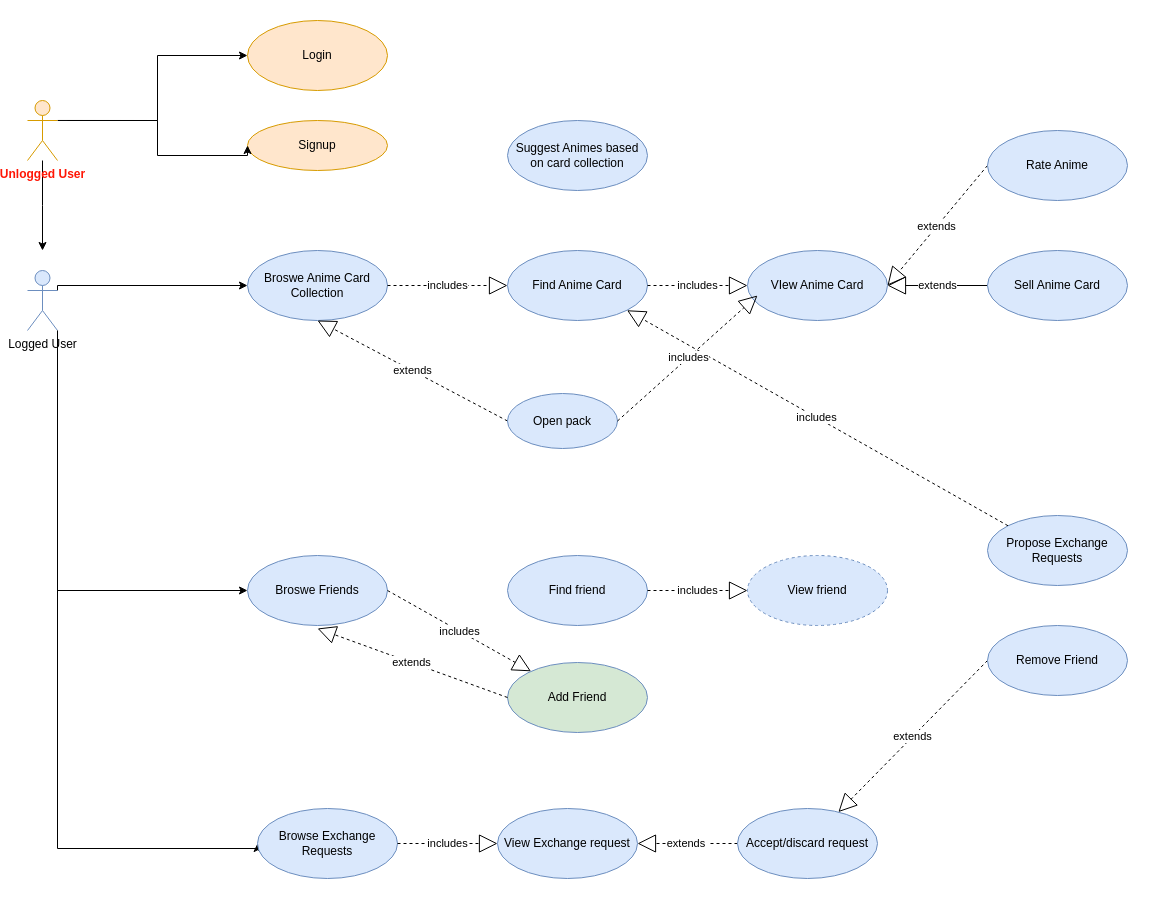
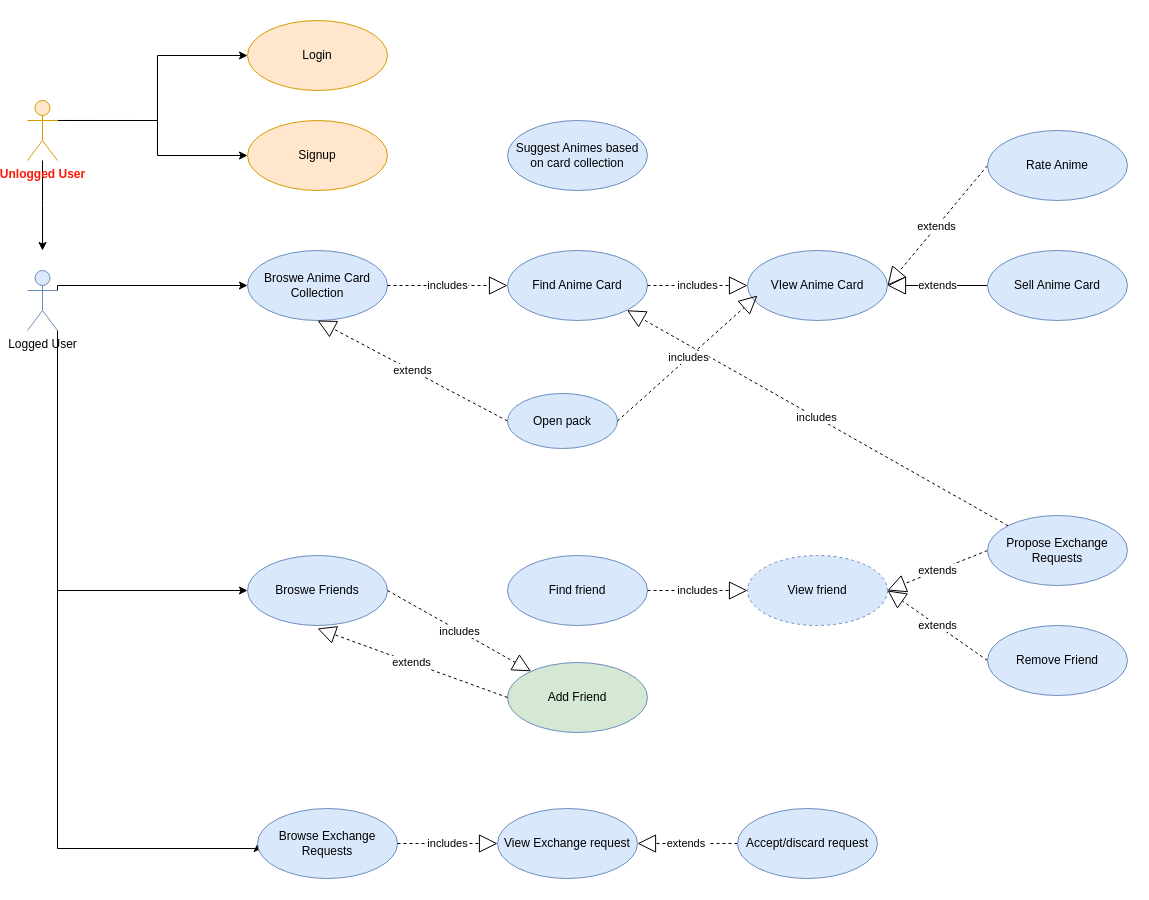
  <mxCell id="0" />
  <mxCell id="1" parent="0" />
  <mxCell id="2" style="edgeStyle=orthogonalEdgeStyle;rounded=0;orthogonalLoop=1;jettySize=auto;html=1;" edge="1" parent="1" source="4"><mxGeometry relative="1" as="geometry"><mxPoint x="35" y="250" as="targetPoint" /></mxGeometry></mxCell>
  <mxCell id="3" style="edgeStyle=orthogonalEdgeStyle;rounded=0;orthogonalLoop=1;jettySize=auto;html=1;exitX=1;exitY=0.333;exitDx=0;exitDy=0;exitPerimeter=0;entryX=0;entryY=0.5;entryDx=0;entryDy=0;" edge="1" parent="1" source="4" target="5"><mxGeometry relative="1" as="geometry"><Array as="points"><mxPoint x="150" y="120" /><mxPoint x="150" y="55" /></Array></mxGeometry></mxCell>
  <mxCell id="4" value="&lt;b&gt;&lt;font color=&quot;#ff1605&quot;&gt;Unlogged User&lt;/font&gt;&lt;/b&gt;" style="shape=umlActor;verticalLabelPosition=bottom;verticalAlign=top;html=1;fillColor=#ffe6cc;strokeColor=#d79b00;" vertex="1" parent="1"><mxGeometry x="20" y="100" width="30" height="60" as="geometry" /></mxCell>
  <mxCell id="5" value="Login" style="ellipse;whiteSpace=wrap;html=1;fillColor=#ffe6cc;strokeColor=#d79b00;" vertex="1" parent="1"><mxGeometry x="240" y="20" width="140" height="70" as="geometry" /></mxCell>
- <mxCell id="6" value="Signup" style="ellipse;whiteSpace=wrap;html=1;fillColor=#ffe6cc;strokeColor=#d79b00;" vertex="1" parent="1"><mxGeometry x="240" y="120" width="140" height="50" as="geometry" /></mxCell>
+ <mxCell id="6" value="Signup" style="ellipse;whiteSpace=wrap;html=1;fillColor=#ffe6cc;strokeColor=#d79b00;" vertex="1" parent="1"><mxGeometry x="240" y="120" width="140" height="70" as="geometry" /></mxCell>
  <mxCell id="7" style="edgeStyle=orthogonalEdgeStyle;rounded=0;orthogonalLoop=1;jettySize=auto;html=1;entryX=0;entryY=0.5;entryDx=0;entryDy=0;" edge="1" parent="1" target="6"><mxGeometry relative="1" as="geometry"><mxPoint x="60" y="120" as="sourcePoint" /><mxPoint x="250" y="55" as="targetPoint" /><Array as="points"><mxPoint x="150" y="120" /><mxPoint x="150" y="155" /></Array></mxGeometry></mxCell>
  <mxCell id="8" value="Broswe Anime Card Collection" style="ellipse;whiteSpace=wrap;html=1;fillColor=#dae8fc;strokeColor=#6c8ebf;" vertex="1" parent="1"><mxGeometry x="240" y="250" width="140" height="70" as="geometry" /></mxCell>
  <mxCell id="9" value="Find Anime Card" style="ellipse;whiteSpace=wrap;html=1;fillColor=#dae8fc;strokeColor=#6c8ebf;" vertex="1" parent="1"><mxGeometry x="500" y="250" width="140" height="70" as="geometry" /></mxCell>
  <mxCell id="10" value="includes" style="endArrow=block;endSize=16;endFill=0;html=1;rounded=0;exitX=1;exitY=0.5;exitDx=0;exitDy=0;entryX=0;entryY=0.5;entryDx=0;entryDy=0;dashed=1;" edge="1" parent="1" source="8" target="9"><mxGeometry x="0.006" width="160" relative="1" as="geometry"><mxPoint x="390" y="290" as="sourcePoint" /><mxPoint x="550" y="290" as="targetPoint" /><mxPoint as="offset" /></mxGeometry></mxCell>
  <mxCell id="11" style="edgeStyle=orthogonalEdgeStyle;rounded=0;orthogonalLoop=1;jettySize=auto;html=1;exitX=1;exitY=0.333;exitDx=0;exitDy=0;exitPerimeter=0;entryX=0;entryY=0.5;entryDx=0;entryDy=0;" edge="1" parent="1" source="12" target="8"><mxGeometry relative="1" as="geometry"><Array as="points"><mxPoint x="50" y="285" /></Array></mxGeometry></mxCell>
  <mxCell id="12" value="Logged User" style="shape=umlActor;verticalLabelPosition=bottom;verticalAlign=top;html=1;fillColor=#dae8fc;strokeColor=#6c8ebf;" vertex="1" parent="1"><mxGeometry x="20" y="270" width="30" height="60" as="geometry" /></mxCell>
  <mxCell id="13" value="VIew Anime Card" style="ellipse;whiteSpace=wrap;html=1;fillColor=#dae8fc;strokeColor=#6c8ebf;" vertex="1" parent="1"><mxGeometry x="740" y="250" width="140" height="70" as="geometry" /></mxCell>
  <mxCell id="14" value="includes" style="endArrow=block;endSize=16;endFill=0;html=1;rounded=0;entryX=0;entryY=0.5;entryDx=0;entryDy=0;dashed=1;" edge="1" parent="1" target="13"><mxGeometry x="0.006" width="160" relative="1" as="geometry"><mxPoint x="640" y="285" as="sourcePoint" /><mxPoint x="720" y="284.68" as="targetPoint" /><mxPoint as="offset" /></mxGeometry></mxCell>
  <mxCell id="15" value="Suggest Animes based on card collection" style="ellipse;whiteSpace=wrap;html=1;fillColor=#dae8fc;strokeColor=#6c8ebf;" vertex="1" parent="1"><mxGeometry x="500" y="120" width="140" height="70" as="geometry" /></mxCell>
  <mxCell id="16" value="extends" style="endArrow=block;endSize=16;endFill=0;html=1;rounded=0;entryX=1;entryY=0.5;entryDx=0;entryDy=0;dashed=1;exitX=0;exitY=0.5;exitDx=0;exitDy=0;" edge="1" parent="1" source="17" target="13"><mxGeometry x="0.006" width="160" relative="1" as="geometry"><mxPoint x="1030.18" y="190" as="sourcePoint" /><mxPoint x="890" y="295.414" as="targetPoint" /><mxPoint as="offset" /></mxGeometry></mxCell>
  <mxCell id="17" value="Rate Anime" style="ellipse;whiteSpace=wrap;html=1;fillColor=#dae8fc;strokeColor=#6c8ebf;" vertex="1" parent="1"><mxGeometry x="980" y="130" width="140" height="70" as="geometry" /></mxCell>
  <mxCell id="18" value="extends" style="endArrow=block;endSize=16;endFill=0;html=1;rounded=0;entryX=1;entryY=0.5;entryDx=0;entryDy=0;dashed=0;exitX=0;exitY=0.5;exitDx=0;exitDy=0;" edge="1" parent="1" source="19" target="13"><mxGeometry x="0.006" width="160" relative="1" as="geometry"><mxPoint x="980" y="390" as="sourcePoint" /><mxPoint x="890" y="295" as="targetPoint" /><mxPoint as="offset" /></mxGeometry></mxCell>
  <mxCell id="19" value="Sell Anime Card" style="ellipse;whiteSpace=wrap;html=1;fillColor=#dae8fc;strokeColor=#6c8ebf;" vertex="1" parent="1"><mxGeometry x="980" y="250" width="140" height="70" as="geometry" /></mxCell>
  <mxCell id="20" style="edgeStyle=orthogonalEdgeStyle;rounded=0;orthogonalLoop=1;jettySize=auto;html=1;exitX=1;exitY=1;exitDx=0;exitDy=0;exitPerimeter=0;entryX=0;entryY=0.5;entryDx=0;entryDy=0;" edge="1" parent="1" source="12" target="21"><mxGeometry relative="1" as="geometry"><mxPoint x="110" y="370" as="sourcePoint" /><mxPoint x="215" y="490" as="targetPoint" /></mxGeometry></mxCell>
  <mxCell id="21" value="Broswe Friends" style="ellipse;whiteSpace=wrap;html=1;fillColor=#dae8fc;strokeColor=#6c8ebf;" vertex="1" parent="1"><mxGeometry x="240" y="555" width="140" height="70" as="geometry" /></mxCell>
  <mxCell id="22" value="includes" style="endArrow=block;endSize=16;endFill=0;html=1;rounded=0;dashed=1;exitX=1;exitY=0.5;exitDx=0;exitDy=0;" edge="1" parent="1" source="21" target="25"><mxGeometry x="0.006" width="160" relative="1" as="geometry"><mxPoint x="380" y="590" as="sourcePoint" /><mxPoint x="500" y="589.63" as="targetPoint" /><mxPoint as="offset" /></mxGeometry></mxCell>
  <mxCell id="23" value="Find friend" style="ellipse;whiteSpace=wrap;html=1;fillColor=#dae8fc;strokeColor=#6c8ebf;" vertex="1" parent="1"><mxGeometry x="500" y="555" width="140" height="70" as="geometry" /></mxCell>
  <mxCell id="24" value="includes" style="endArrow=block;endSize=16;endFill=0;html=1;rounded=0;exitX=1;exitY=0.5;exitDx=0;exitDy=0;entryX=0;entryY=0.5;entryDx=0;entryDy=0;dashed=1;" edge="1" parent="1" source="23" target="26"><mxGeometry x="0.006" width="160" relative="1" as="geometry"><mxPoint x="640" y="589.63" as="sourcePoint" /><mxPoint x="760" y="589.63" as="targetPoint" /><mxPoint as="offset" /></mxGeometry></mxCell>
  <mxCell id="25" value="Add Friend" style="ellipse;whiteSpace=wrap;html=1;fillColor=#d5e8d4;strokeColor=#6c8ebf;" vertex="1" parent="1"><mxGeometry x="500" y="662" width="140" height="70" as="geometry" /></mxCell>
  <mxCell id="26" value="View friend" style="ellipse;whiteSpace=wrap;html=1;fillColor=#dae8fc;strokeColor=#6c8ebf;dashed=1;" vertex="1" parent="1"><mxGeometry x="740" y="555" width="140" height="70" as="geometry" /></mxCell>
+ <mxCell id="27" value="extends" style="endArrow=block;endSize=16;endFill=0;html=1;rounded=0;entryX=1;entryY=0.5;entryDx=0;entryDy=0;dashed=1;exitX=0;exitY=0.5;exitDx=0;exitDy=0;" edge="1" parent="1" source="28" target="26"><mxGeometry x="0.006" width="160" relative="1" as="geometry"><mxPoint x="930" y="535" as="sourcePoint" /><mxPoint x="880" y="589.57" as="targetPoint" /><mxPoint as="offset" /></mxGeometry></mxCell>
  <mxCell id="28" value="Propose Exchange Requests" style="ellipse;whiteSpace=wrap;html=1;fillColor=#dae8fc;strokeColor=#6c8ebf;" vertex="1" parent="1"><mxGeometry x="980" y="515" width="140" height="70" as="geometry" /></mxCell>
  <mxCell id="29" value="includes" style="endArrow=block;endSize=16;endFill=0;html=1;rounded=0;entryX=1;entryY=1;entryDx=0;entryDy=0;dashed=1;exitX=0;exitY=0;exitDx=0;exitDy=0;" edge="1" parent="1" source="28" target="9"><mxGeometry x="0.006" width="160" relative="1" as="geometry"><mxPoint x="990" y="585" as="sourcePoint" /><mxPoint x="890" y="625" as="targetPoint" /><mxPoint as="offset" /></mxGeometry></mxCell>
- <mxCell id="30" value="extends" style="endArrow=block;endSize=16;endFill=0;html=1;rounded=0;dashed=1;exitX=0;exitY=0.5;exitDx=0;exitDy=0;" edge="1" parent="1" source="31" target="41"><mxGeometry x="0.006" width="160" relative="1" as="geometry"><mxPoint x="980" y="645" as="sourcePoint" /><mxPoint x="890" y="600" as="targetPoint" /><mxPoint as="offset" /></mxGeometry></mxCell>
+ <mxCell id="30" value="extends" style="endArrow=block;endSize=16;endFill=0;html=1;rounded=0;entryX=1;entryY=0.5;entryDx=0;entryDy=0;dashed=1;exitX=0;exitY=0.5;exitDx=0;exitDy=0;" edge="1" parent="1" source="31" target="26"><mxGeometry x="0.006" width="160" relative="1" as="geometry"><mxPoint x="980" y="645" as="sourcePoint" /><mxPoint x="890" y="600" as="targetPoint" /><mxPoint as="offset" /></mxGeometry></mxCell>
  <mxCell id="31" value="Remove Friend" style="ellipse;whiteSpace=wrap;html=1;fillColor=#dae8fc;strokeColor=#6c8ebf;" vertex="1" parent="1"><mxGeometry x="980" y="625" width="140" height="70" as="geometry" /></mxCell>
  <mxCell id="32" value="extends" style="endArrow=block;endSize=16;endFill=0;html=1;rounded=0;entryX=0;entryY=0.5;entryDx=0;entryDy=0;dashed=1;exitX=0;exitY=0.5;exitDx=0;exitDy=0;" edge="1" parent="1" source="25"><mxGeometry x="0.006" width="160" relative="1" as="geometry"><mxPoint x="490" y="753" as="sourcePoint" /><mxPoint x="310" y="628" as="targetPoint" /><mxPoint as="offset" /></mxGeometry></mxCell>
  <mxCell id="33" value="extends" style="endArrow=block;endSize=16;endFill=0;html=1;rounded=0;entryX=0.5;entryY=1;entryDx=0;entryDy=0;dashed=1;exitX=0;exitY=0.5;exitDx=0;exitDy=0;" edge="1" parent="1" source="34" target="8"><mxGeometry x="0.006" width="160" relative="1" as="geometry"><mxPoint x="430" y="513.22" as="sourcePoint" /><mxPoint x="359.6" y="303.997" as="targetPoint" /><mxPoint as="offset" /></mxGeometry></mxCell>
  <mxCell id="34" value="Open pack" style="ellipse;whiteSpace=wrap;html=1;fillColor=#dae8fc;strokeColor=#6c8ebf;" vertex="1" parent="1"><mxGeometry x="500" y="393" width="110" height="55" as="geometry" /></mxCell>
  <mxCell id="35" value="includes" style="endArrow=block;endSize=16;endFill=0;html=1;rounded=0;entryX=0;entryY=0.5;entryDx=0;entryDy=0;dashed=1;exitX=1;exitY=0.5;exitDx=0;exitDy=0;" edge="1" parent="1" source="34"><mxGeometry x="0.006" width="160" relative="1" as="geometry"><mxPoint x="650" y="295" as="sourcePoint" /><mxPoint x="750" y="295" as="targetPoint" /><mxPoint as="offset" /></mxGeometry></mxCell>
  <mxCell id="36" style="edgeStyle=orthogonalEdgeStyle;rounded=0;orthogonalLoop=1;jettySize=auto;html=1;exitX=1;exitY=1;exitDx=0;exitDy=0;exitPerimeter=0;entryX=0;entryY=0.5;entryDx=0;entryDy=0;" edge="1" parent="1" target="37"><mxGeometry relative="1" as="geometry"><mxPoint x="50" y="352" as="sourcePoint" /><mxPoint x="247" y="814" as="targetPoint" /><Array as="points"><mxPoint x="50" y="848" /><mxPoint x="250" y="848" /></Array></mxGeometry></mxCell>
  <mxCell id="37" value="Browse Exchange Requests" style="ellipse;whiteSpace=wrap;html=1;fillColor=#dae8fc;strokeColor=#6c8ebf;" vertex="1" parent="1"><mxGeometry x="250" y="808" width="140" height="70" as="geometry" /></mxCell>
  <mxCell id="38" value="View Exchange request" style="ellipse;whiteSpace=wrap;html=1;fillColor=#dae8fc;strokeColor=#6c8ebf;" vertex="1" parent="1"><mxGeometry x="490" y="808" width="140" height="70" as="geometry" /></mxCell>
  <mxCell id="39" value="includes" style="endArrow=block;endSize=16;endFill=0;html=1;rounded=0;entryX=0;entryY=0.5;entryDx=0;entryDy=0;dashed=1;exitX=1;exitY=0.5;exitDx=0;exitDy=0;" edge="1" parent="1" source="37" target="38"><mxGeometry x="0.006" width="160" relative="1" as="geometry"><mxPoint x="396" y="854" as="sourcePoint" /><mxPoint x="516" y="854" as="targetPoint" /><mxPoint as="offset" /></mxGeometry></mxCell>
  <mxCell id="40" value="extends&amp;nbsp;" style="endArrow=block;endSize=16;endFill=0;html=1;rounded=0;entryX=1;entryY=0.5;entryDx=0;entryDy=0;dashed=1;exitX=0;exitY=0.5;exitDx=0;exitDy=0;" edge="1" parent="1" source="41" target="38"><mxGeometry x="0.006" width="160" relative="1" as="geometry"><mxPoint x="718" y="810" as="sourcePoint" /><mxPoint x="804" y="869" as="targetPoint" /><mxPoint as="offset" /></mxGeometry></mxCell>
  <mxCell id="41" value="Accept/discard request" style="ellipse;whiteSpace=wrap;html=1;fillColor=#dae8fc;strokeColor=#6c8ebf;" vertex="1" parent="1"><mxGeometry x="730" y="808" width="140" height="70" as="geometry" /></mxCell>
